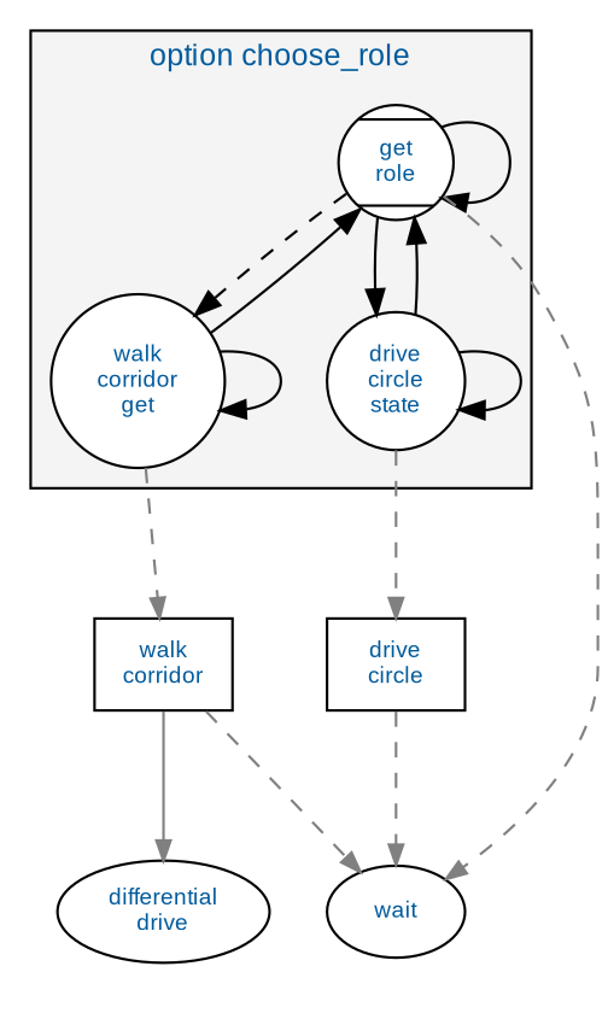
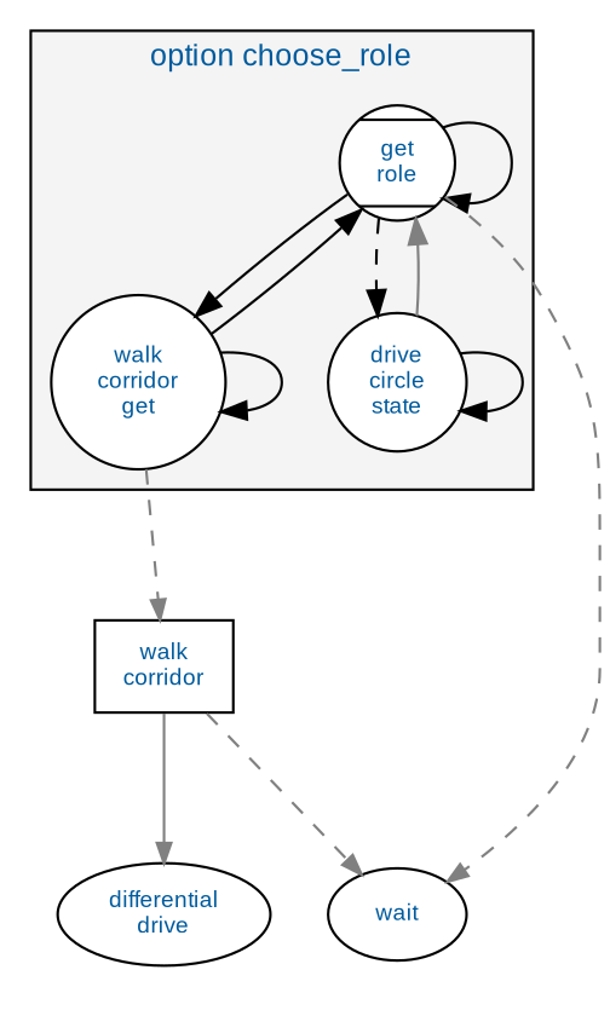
  digraph {
    compound=true
    nodesep=0.3
    ranksep=0.4
    node [fillcolor="#FFFFFF" fontcolor="#005A9C" fontname=Arial fontsize=9 style=filled]
    n1 [label="get\nrole" shape=Mcircle]
    n2 [label="drive\ncircle\nstate" shape=circle]
    n3 [label="walk\ncorridor\nget" shape=circle]
    n4 [label=wait]
-   n5 [label="drive\ncircle" shape=box]
    n6 [label="walk\ncorridor" shape=box]
    n7 [label="differential\ndrive"]
    subgraph cluster_1 {
      fillcolor="#F4F4F4"
      fontcolor="#005A9C"
      fontname=Arial
      fontsize=12
      label="option choose_role"
      style=filled
      subgraph sub_2 {
        fillcolor="#F4F4F4"
        fontcolor="#005A9C"
        fontname=Arial
        fontsize=12
        label="option choose_role"
        rank=same
        style=filled
        n1
      }
      subgraph sub_3 {
        fillcolor="#F4F4F4"
        fontcolor="#005A9C"
        fontname=Arial
        fontsize=12
        label="option choose_role"
        rank=same
        style=filled
        n2
        n3
      }
    }
    subgraph cluster_4 {
      color="#FFFFFF"
      n4
-     n5
      n6
      n7
    }
    n1 -> n1
-   n1 -> n2
-   n1 -> n3 [style=dashed]
+   n1 -> n2 [style=dashed]
+   n1 -> n3
    n1 -> n4 [arrowsize=0.8 color="#808080" minlen=3 style=dashed]
-   n2 -> n1
+   n2 -> n1 [color="#808080"]
    n2 -> n2
-   n2 -> n5 [arrowsize=0.8 color="#808080" minlen=2 style=dashed]
    n3 -> n1
    n3 -> n3
    n3 -> n6 [arrowsize=0.8 color="#808080" minlen=2 style=dashed]
-   n5 -> n4 [arrowsize=0.8 color="#808080" minlen=2 style=dashed]
    n6 -> n4 [arrowsize=0.8 color="#808080" minlen=2 style=dashed]
    n6 -> n7 [arrowsize=0.8 color="#808080" minlen=2 style=solid]
  }
